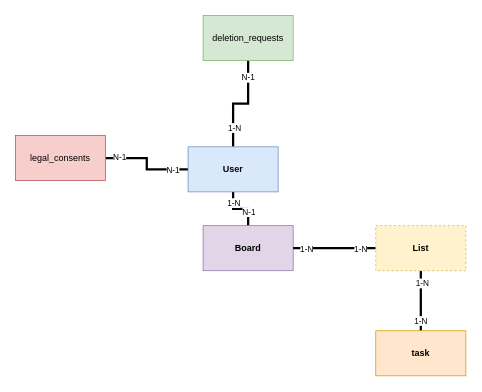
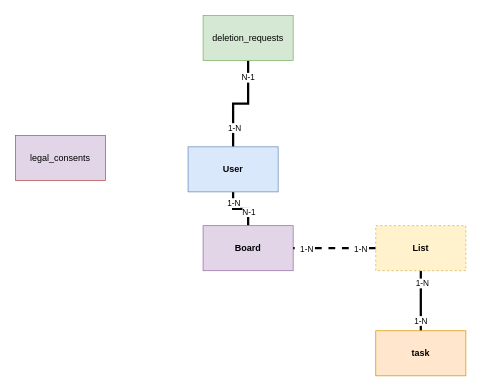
  <mxCell id="0" />
  <mxCell id="1" parent="0" />
  <mxCell id="2" style="edgeStyle=orthogonalEdgeStyle;rounded=0;orthogonalLoop=1;jettySize=auto;html=1;exitX=0.5;exitY=1;exitDx=0;exitDy=0;entryX=0.5;entryY=0;entryDx=0;entryDy=0;endArrow=none;endFill=0;strokeWidth=3;" parent="1" source="11" target="12" edge="1"><mxGeometry relative="1" as="geometry" /></mxCell>
  <mxCell id="3" value="1-N" style="edgeLabel;html=1;align=center;verticalAlign=middle;resizable=0;points=[];" parent="2" vertex="1" connectable="0"><mxGeometry x="-0.567" relative="1" as="geometry"><mxPoint as="offset" /></mxGeometry></mxCell>
  <mxCell id="4" value="N-1" style="edgeLabel;html=1;align=center;verticalAlign=middle;resizable=0;points=[];" parent="2" vertex="1" connectable="0"><mxGeometry x="0.4" relative="1" as="geometry"><mxPoint as="offset" /></mxGeometry></mxCell>
- <mxCell id="5" style="edgeStyle=orthogonalEdgeStyle;rounded=0;orthogonalLoop=1;jettySize=auto;html=1;exitX=0;exitY=0.5;exitDx=0;exitDy=0;entryX=1;entryY=0.5;entryDx=0;entryDy=0;endArrow=none;endFill=0;strokeWidth=3;" edge="1" parent="1" source="11" target="21"><mxGeometry relative="1" as="geometry" /></mxCell>
- <mxCell id="6" value="N-1" style="edgeLabel;html=1;align=center;verticalAlign=middle;resizable=0;points=[];" vertex="1" connectable="0" parent="5"><mxGeometry x="0.708" y="-2" relative="1" as="geometry"><mxPoint as="offset" /></mxGeometry></mxCell>
- <mxCell id="7" value="N-1" style="edgeLabel;html=1;align=center;verticalAlign=middle;resizable=0;points=[];" vertex="1" connectable="0" parent="5"><mxGeometry x="-0.661" y="1" relative="1" as="geometry"><mxPoint as="offset" /></mxGeometry></mxCell>
  <mxCell id="8" style="edgeStyle=orthogonalEdgeStyle;rounded=0;orthogonalLoop=1;jettySize=auto;html=1;entryX=0.5;entryY=1;entryDx=0;entryDy=0;strokeWidth=3;endArrow=none;endFill=0;" edge="1" parent="1" source="11" target="22"><mxGeometry relative="1" as="geometry" /></mxCell>
  <mxCell id="9" value="1-N" style="edgeLabel;html=1;align=center;verticalAlign=middle;resizable=0;points=[];" vertex="1" connectable="0" parent="8"><mxGeometry x="-0.62" y="-1" relative="1" as="geometry"><mxPoint as="offset" /></mxGeometry></mxCell>
  <mxCell id="10" value="N-1" style="edgeLabel;html=1;align=center;verticalAlign=middle;resizable=0;points=[];" vertex="1" connectable="0" parent="8"><mxGeometry x="0.68" y="1" relative="1" as="geometry"><mxPoint as="offset" /></mxGeometry></mxCell>
  <mxCell id="11" value="&lt;b&gt;User&lt;/b&gt;" style="rounded=0;whiteSpace=wrap;html=1;fillColor=#dae8fc;strokeColor=#6c8ebf;" parent="1" vertex="1"><mxGeometry x="250" y="195" width="120" height="60" as="geometry" /></mxCell>
  <mxCell id="12" value="&lt;b&gt;Board&lt;/b&gt;" style="rounded=0;whiteSpace=wrap;html=1;fillColor=#e1d5e7;strokeColor=#9673a6;" parent="1" vertex="1"><mxGeometry x="270" y="300" width="120" height="60" as="geometry" /></mxCell>
  <mxCell id="13" style="edgeStyle=orthogonalEdgeStyle;rounded=0;orthogonalLoop=1;jettySize=auto;html=1;entryX=0.5;entryY=0;entryDx=0;entryDy=0;endArrow=none;endFill=0;strokeWidth=3;" parent="1" source="19" target="20" edge="1"><mxGeometry relative="1" as="geometry" /></mxCell>
  <mxCell id="14" value="1-N" style="edgeLabel;html=1;align=center;verticalAlign=middle;resizable=0;points=[];" parent="13" vertex="1" connectable="0"><mxGeometry x="-0.6" y="1" relative="1" as="geometry"><mxPoint as="offset" /></mxGeometry></mxCell>
  <mxCell id="15" value="1-N" style="edgeLabel;html=1;align=center;verticalAlign=middle;resizable=0;points=[];" parent="13" vertex="1" connectable="0"><mxGeometry x="0.65" y="-1" relative="1" as="geometry"><mxPoint as="offset" /></mxGeometry></mxCell>
- <mxCell id="16" style="edgeStyle=orthogonalEdgeStyle;rounded=0;orthogonalLoop=1;jettySize=auto;html=1;entryX=1;entryY=0.5;entryDx=0;entryDy=0;endArrow=none;endFill=0;strokeWidth=3;" parent="1" source="19" target="12" edge="1"><mxGeometry relative="1" as="geometry" /></mxCell>
+ <mxCell id="16" style="edgeStyle=orthogonalEdgeStyle;rounded=0;orthogonalLoop=1;jettySize=auto;html=1;entryX=1;entryY=0.5;entryDx=0;entryDy=0;endArrow=none;endFill=0;strokeWidth=3;dashed=1;" parent="1" source="19" target="12" edge="1"><mxGeometry relative="1" as="geometry" /></mxCell>
  <mxCell id="17" value="1-N" style="edgeLabel;html=1;align=center;verticalAlign=middle;resizable=0;points=[];" parent="16" vertex="1" connectable="0"><mxGeometry x="0.691" y="1" relative="1" as="geometry"><mxPoint as="offset" /></mxGeometry></mxCell>
  <mxCell id="18" value="1-N" style="edgeLabel;html=1;align=center;verticalAlign=middle;resizable=0;points=[];" parent="16" vertex="1" connectable="0"><mxGeometry x="-0.618" relative="1" as="geometry"><mxPoint as="offset" /></mxGeometry></mxCell>
  <mxCell id="19" value="&lt;b&gt;List&lt;/b&gt;" style="rounded=0;whiteSpace=wrap;html=1;fillColor=#fff2cc;strokeColor=#d6b656;dashed=1;" parent="1" vertex="1"><mxGeometry x="500" y="300" width="120" height="60" as="geometry" /></mxCell>
  <mxCell id="20" value="&lt;b&gt;task&lt;/b&gt;" style="rounded=0;whiteSpace=wrap;html=1;fillColor=#ffe6cc;strokeColor=#d79b00;" parent="1" vertex="1"><mxGeometry x="500" y="440" width="120" height="60" as="geometry" /></mxCell>
- <mxCell id="21" value="legal_consents" style="rounded=0;whiteSpace=wrap;html=1;fillColor=#f8cecc;strokeColor=#b85450;" vertex="1" parent="1"><mxGeometry x="20" y="180" width="120" height="60" as="geometry" /></mxCell>
+ <mxCell id="21" value="legal_consents" style="rounded=0;whiteSpace=wrap;html=1;fillColor=#e1d5e7;strokeColor=#b85450;" vertex="1" parent="1"><mxGeometry x="20" y="180" width="120" height="60" as="geometry" /></mxCell>
  <mxCell id="22" value="deletion_requests" style="rounded=0;whiteSpace=wrap;html=1;fillColor=#d5e8d4;strokeColor=#82b366;" vertex="1" parent="1"><mxGeometry x="270" y="20" width="120" height="60" as="geometry" /></mxCell>
